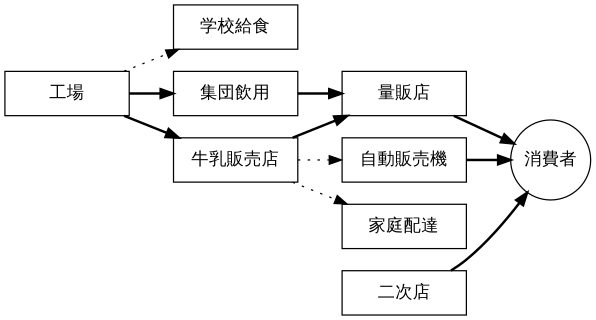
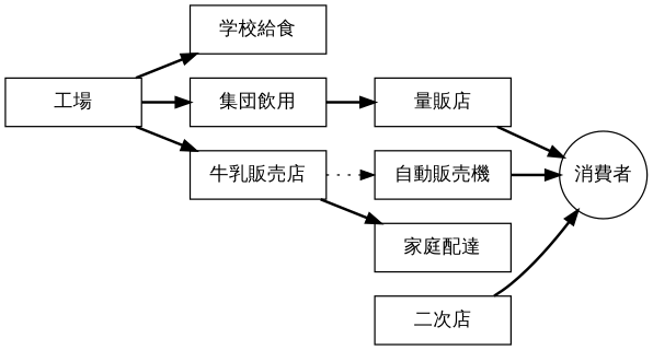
  digraph {
    fontname=Ubuntu
    rankdir=LR
    node [fillcolor=white fixedsize=false fontname=Ubuntu shape=box style=filled]
    edge [fontname=Ubuntu style=bold]
    "工場" [width=1.4]
    "学校給食" [width=1.4]
    "集団飲用" [width=1.4]
    "牛乳販売店" [width=1.4]
    "量販店" [width=1.4]
    "自動販売機" [width=1.4]
    "家庭配達" [width=1.4]
    "消費者" [fixedsize=true shape=circle width=0.9]
    "二次店" [width=1.4]
-   "工場" -> "学校給食" [style=dotted]
+   "工場" -> "学校給食"
    "工場" -> "集団飲用"
    "工場" -> "牛乳販売店"
    "集団飲用" -> "量販店"
-   "牛乳販売店" -> "量販店"
    "牛乳販売店" -> "自動販売機" [style=dotted]
-   "牛乳販売店" -> "家庭配達" [style=dotted]
+   "牛乳販売店" -> "家庭配達"
    "量販店" -> "消費者"
    "自動販売機" -> "消費者"
    "二次店" -> "消費者"
  }
